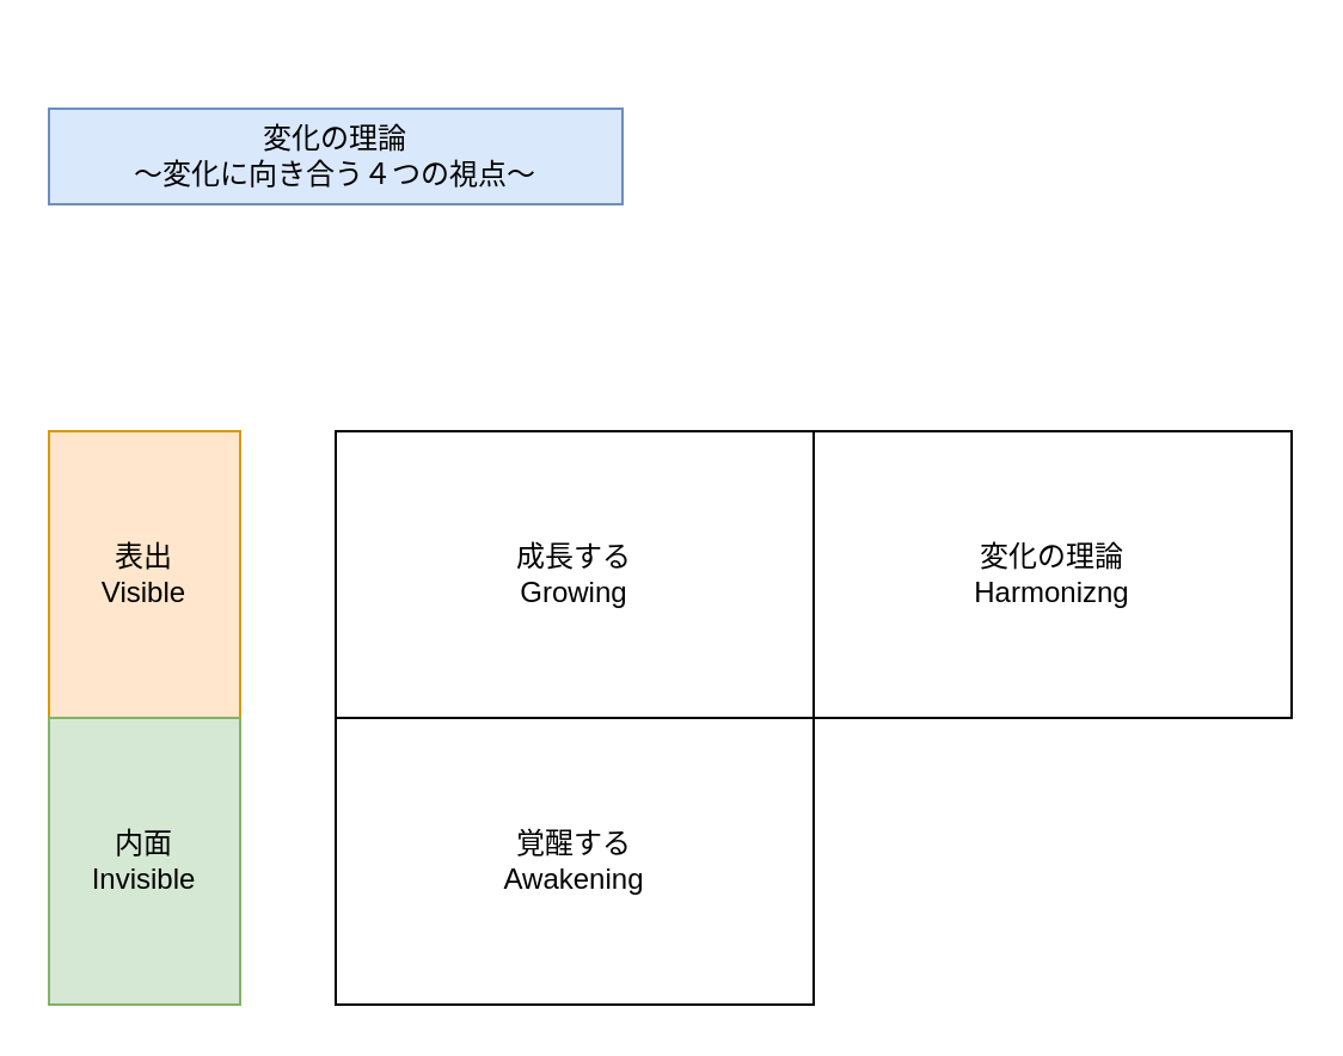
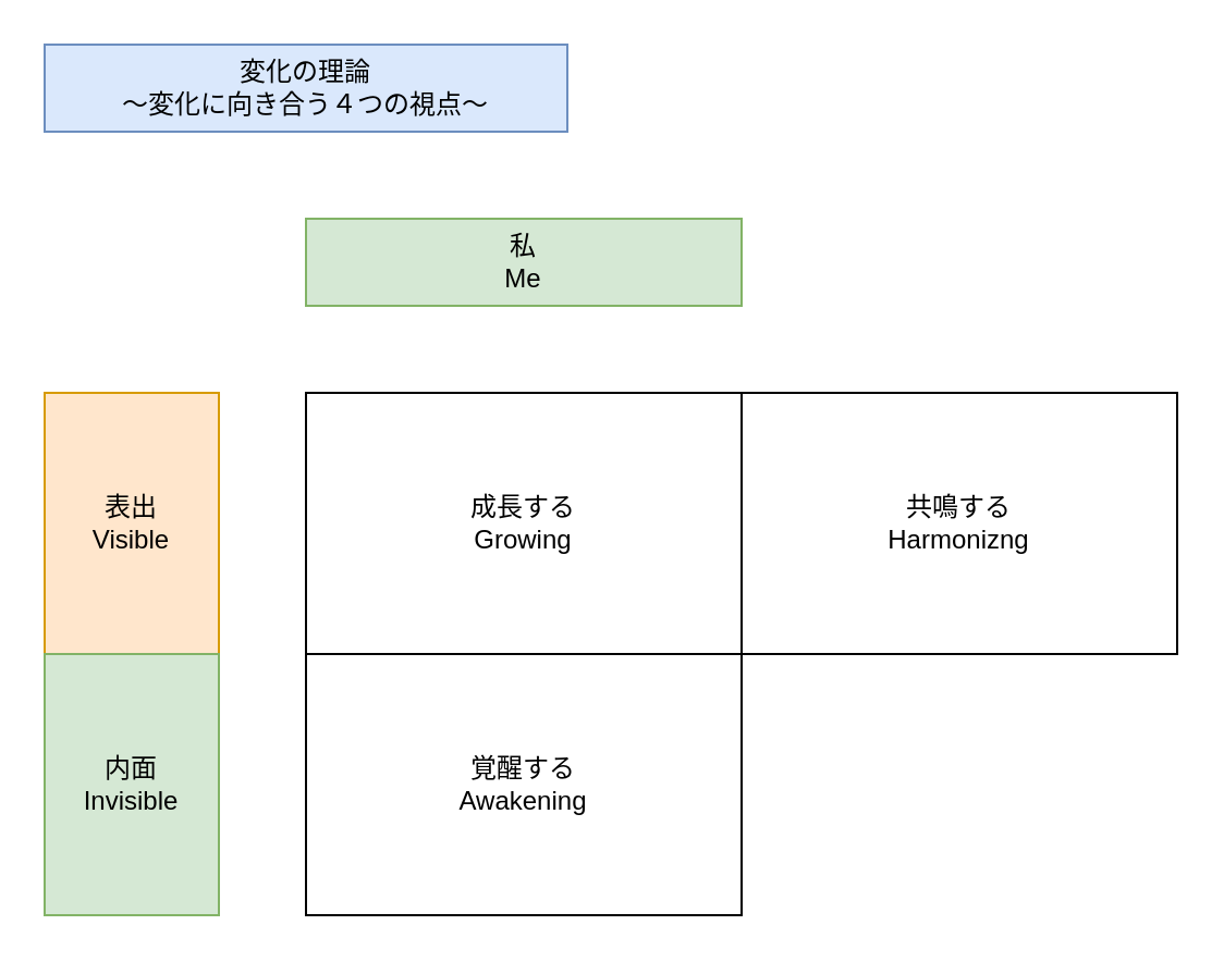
  <mxCell id="0" />
  <mxCell id="1" parent="0" />
- <mxCell id="2" value="変化の理論&lt;div&gt;～変化に向き合う４つの視点～&lt;/div&gt;" style="text;html=1;align=center;verticalAlign=middle;whiteSpace=wrap;rounded=0;fillColor=#dae8fc;strokeColor=#6c8ebf;" parent="1" vertex="1"><mxGeometry x="20" y="45" width="240" height="40" as="geometry" /></mxCell>
+ <mxCell id="2" value="変化の理論&lt;div&gt;～変化に向き合う４つの視点～&lt;/div&gt;" style="text;html=1;align=center;verticalAlign=middle;whiteSpace=wrap;rounded=0;fillColor=#dae8fc;strokeColor=#6c8ebf;" parent="1" vertex="1"><mxGeometry x="20" y="20" width="240" height="40" as="geometry" /></mxCell>
+ <mxCell id="3" value="私&lt;br&gt;Me" style="rounded=0;whiteSpace=wrap;html=1;fillColor=#d5e8d4;strokeColor=#82b366;" parent="1" vertex="1"><mxGeometry x="140" y="100" width="200" height="40" as="geometry" /></mxCell>
  <mxCell id="4" value="表出&lt;div&gt;Visible&lt;/div&gt;" style="rounded=0;whiteSpace=wrap;html=1;fillColor=#ffe6cc;strokeColor=#d79b00;" parent="1" vertex="1"><mxGeometry x="20" y="180" width="80" height="120" as="geometry" /></mxCell>
  <mxCell id="5" value="内面&lt;div&gt;Invisible&lt;/div&gt;" style="rounded=0;whiteSpace=wrap;html=1;fillColor=#d5e8d4;strokeColor=#82b366;" parent="1" vertex="1"><mxGeometry x="20" y="300" width="80" height="120" as="geometry" /></mxCell>
  <mxCell id="6" value="成長する&lt;div&gt;Growing&lt;/div&gt;" style="rounded=0;whiteSpace=wrap;html=1;" parent="1" vertex="1"><mxGeometry x="140" y="180" width="200" height="120" as="geometry" /></mxCell>
  <mxCell id="7" value="覚醒する&lt;div&gt;Awakening&lt;/div&gt;" style="rounded=0;whiteSpace=wrap;html=1;" parent="1" vertex="1"><mxGeometry x="140" y="300" width="200" height="120" as="geometry" /></mxCell>
- <mxCell id="8" value="変化の理論&lt;div&gt;Harmonizng&lt;/div&gt;" style="rounded=0;whiteSpace=wrap;html=1;" parent="1" vertex="1"><mxGeometry x="340" y="180" width="200" height="120" as="geometry" /></mxCell>
+ <mxCell id="8" value="共鳴する&lt;div&gt;Harmonizng&lt;/div&gt;" style="rounded=0;whiteSpace=wrap;html=1;" parent="1" vertex="1"><mxGeometry x="340" y="180" width="200" height="120" as="geometry" /></mxCell>
